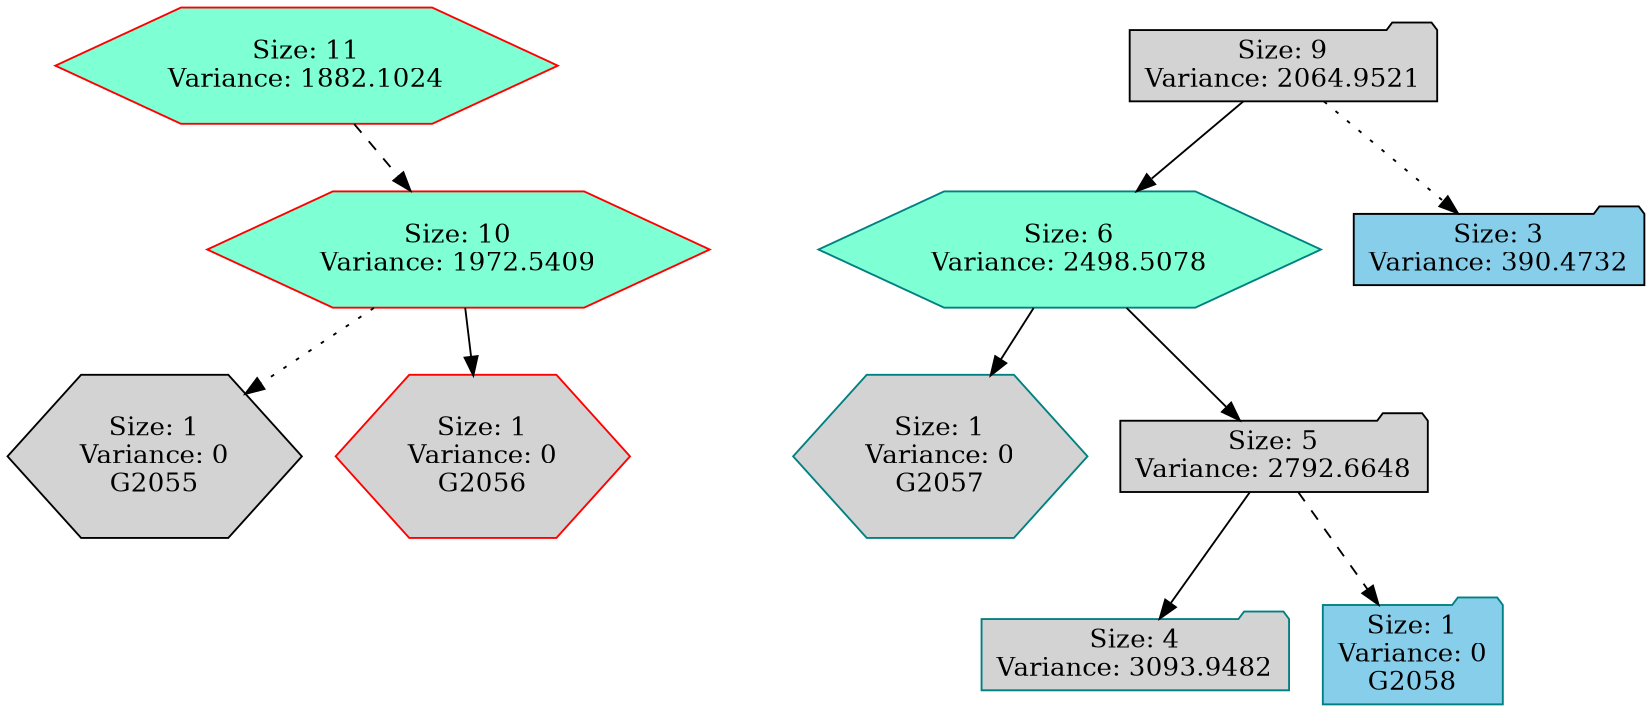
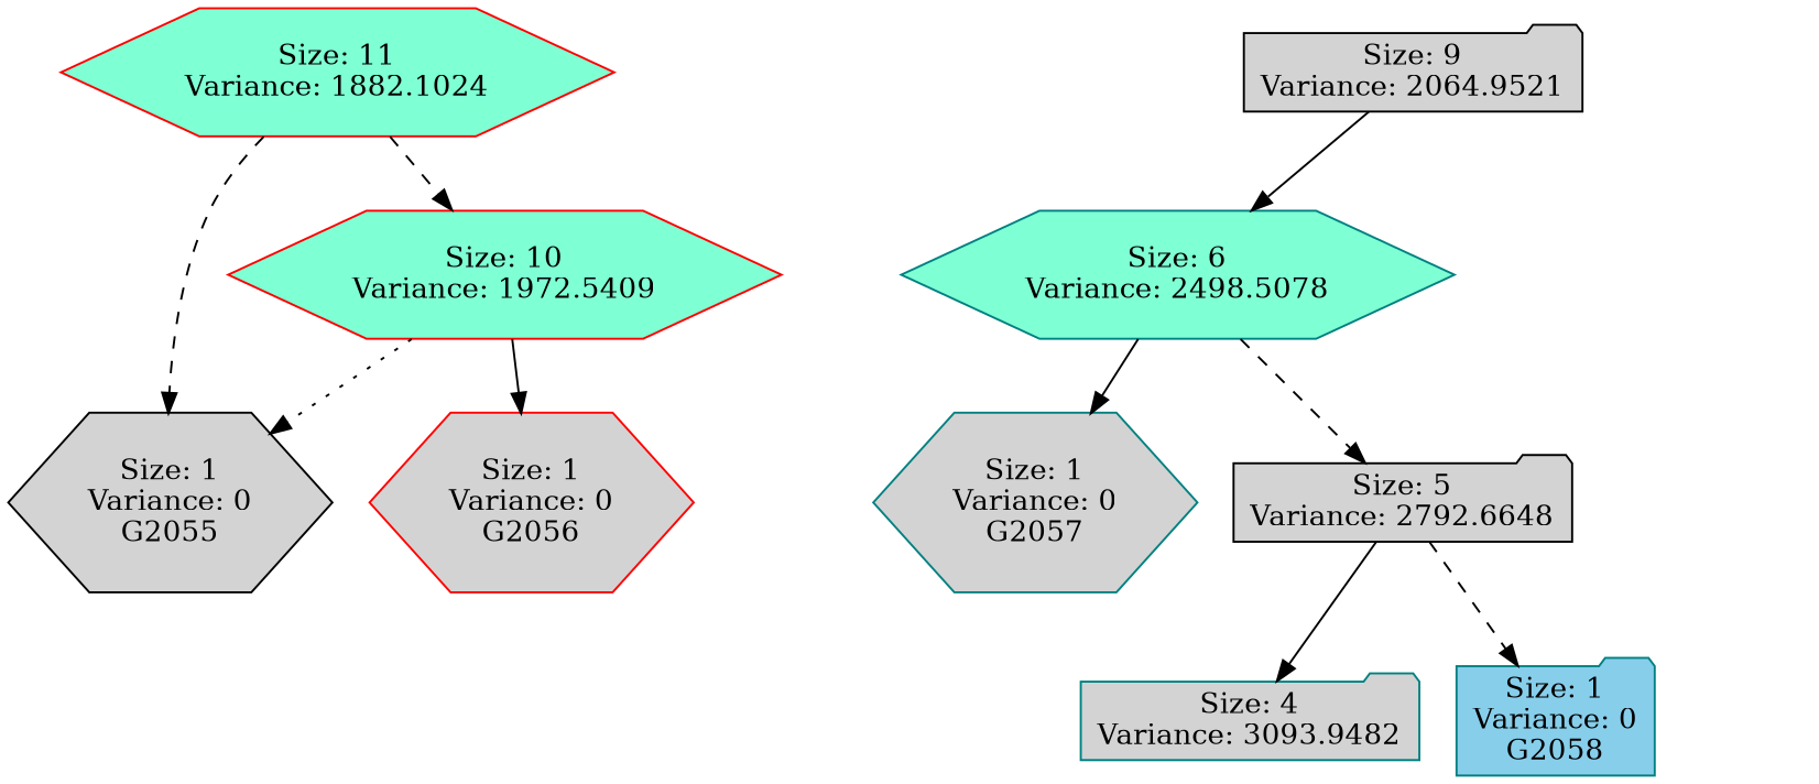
  digraph {
    L=4
    node [color=black fillcolor=lightgrey shape=hexagon style=filled]
    edge [style=solid]
    "Size: 11\nVariance: 1882.1024" [color=red fillcolor=aquamarine]
    "Size: 1\nVariance: 0\nG2055"
    "Size: 10\nVariance: 1972.5409" [color=red fillcolor=aquamarine]
    "Size: 1\nVariance: 0\nG2056" [color=red]
    "Size: 9\nVariance: 2064.9521" [shape=folder]
    "Size: 6\nVariance: 2498.5078" [color=teal fillcolor=aquamarine]
-   "Size: 3\nVariance: 390.4732" [fillcolor=skyblue shape=folder]
    "Size: 1\nVariance: 0\nG2057" [color=teal]
    "Size: 5\nVariance: 2792.6648" [shape=folder]
    "Size: 4\nVariance: 3093.9482" [color=teal shape=folder]
    "Size: 1\nVariance: 0\nG2058" [color=teal fillcolor=skyblue shape=folder]
+   "Size: 11\nVariance: 1882.1024" -> "Size: 1\nVariance: 0\nG2055" [style=dashed]
    "Size: 11\nVariance: 1882.1024" -> "Size: 10\nVariance: 1972.5409" [style=dashed]
    "Size: 10\nVariance: 1972.5409" -> "Size: 1\nVariance: 0\nG2055" [style=dotted]
    "Size: 10\nVariance: 1972.5409" -> "Size: 1\nVariance: 0\nG2056"
    "Size: 9\nVariance: 2064.9521" -> "Size: 6\nVariance: 2498.5078"
-   "Size: 9\nVariance: 2064.9521" -> "Size: 3\nVariance: 390.4732" [style=dotted]
    "Size: 6\nVariance: 2498.5078" -> "Size: 1\nVariance: 0\nG2057"
-   "Size: 6\nVariance: 2498.5078" -> "Size: 5\nVariance: 2792.6648"
+   "Size: 6\nVariance: 2498.5078" -> "Size: 5\nVariance: 2792.6648" [style=dashed]
    "Size: 5\nVariance: 2792.6648" -> "Size: 4\nVariance: 3093.9482"
    "Size: 5\nVariance: 2792.6648" -> "Size: 1\nVariance: 0\nG2058" [style=dashed]
  }
